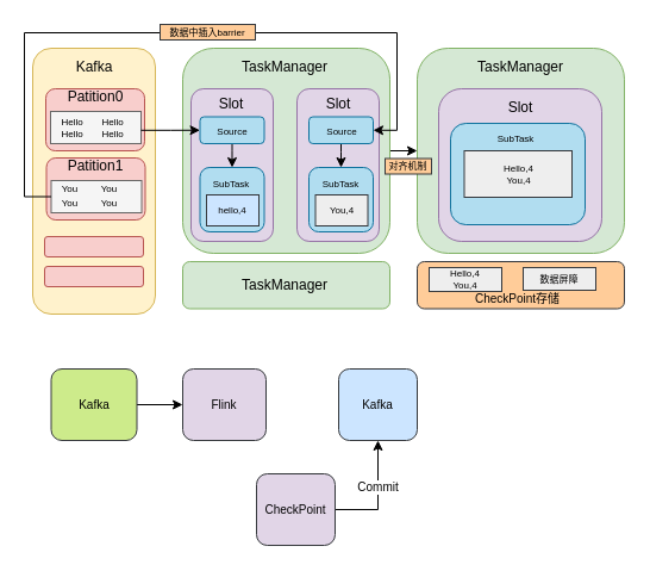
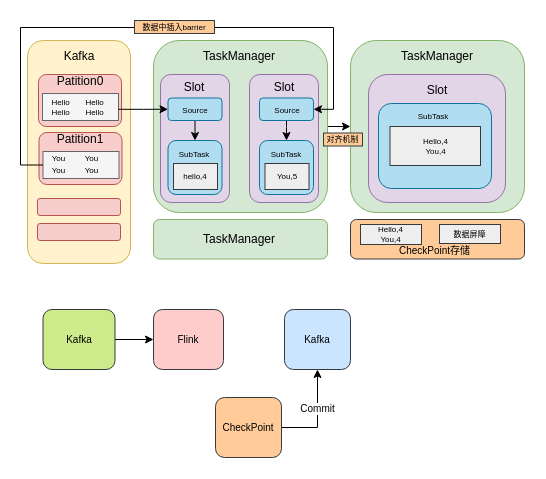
  <mxCell id="0" />
  <mxCell id="1" parent="0" />
  <mxCell id="2" value="" style="rounded=1;whiteSpace=wrap;html=1;fillColor=#fff2cc;strokeColor=#d6b656;" vertex="1" parent="1"><mxGeometry x="27" y="40" width="103" height="223" as="geometry" /></mxCell>
  <mxCell id="3" value="Kafka" style="text;html=1;strokeColor=none;fillColor=none;align=center;verticalAlign=middle;whiteSpace=wrap;rounded=0;" vertex="1" parent="1"><mxGeometry x="58.5" y="46" width="40" height="20" as="geometry" /></mxCell>
  <mxCell id="4" value="" style="rounded=1;whiteSpace=wrap;html=1;fillColor=#f8cecc;strokeColor=#b85450;" vertex="1" parent="1"><mxGeometry x="38" y="74" width="83" height="52" as="geometry" /></mxCell>
  <mxCell id="5" value="Patition0" style="text;html=1;strokeColor=none;fillColor=none;align=center;verticalAlign=middle;whiteSpace=wrap;rounded=0;" vertex="1" parent="1"><mxGeometry x="59.5" y="74" width="40" height="14" as="geometry" /></mxCell>
  <mxCell id="6" value="" style="rounded=0;whiteSpace=wrap;html=1;fillColor=#f5f5f5;strokeColor=#666666;fontColor=#333333;" vertex="1" parent="1"><mxGeometry x="42" y="93" width="76" height="27" as="geometry" /></mxCell>
  <mxCell id="7" value="Hello" style="text;html=1;strokeColor=none;fillColor=none;align=center;verticalAlign=middle;whiteSpace=wrap;rounded=0;fontSize=8;" vertex="1" parent="1"><mxGeometry x="47" y="97" width="27" height="10" as="geometry" /></mxCell>
  <mxCell id="8" value="Hello" style="text;html=1;strokeColor=none;fillColor=none;align=center;verticalAlign=middle;whiteSpace=wrap;rounded=0;fontSize=8;" vertex="1" parent="1"><mxGeometry x="81" y="97" width="27" height="10" as="geometry" /></mxCell>
  <mxCell id="9" value="Hello" style="text;html=1;strokeColor=none;fillColor=none;align=center;verticalAlign=middle;whiteSpace=wrap;rounded=0;fontSize=8;" vertex="1" parent="1"><mxGeometry x="47" y="107" width="27" height="10" as="geometry" /></mxCell>
  <mxCell id="10" value="Hello" style="text;html=1;strokeColor=none;fillColor=none;align=center;verticalAlign=middle;whiteSpace=wrap;rounded=0;fontSize=8;" vertex="1" parent="1"><mxGeometry x="81" y="107" width="27" height="10" as="geometry" /></mxCell>
  <mxCell id="11" value="" style="rounded=1;whiteSpace=wrap;html=1;fillColor=#f8cecc;strokeColor=#b85450;" vertex="1" parent="1"><mxGeometry x="38.5" y="132" width="83" height="52" as="geometry" /></mxCell>
  <mxCell id="12" value="Patition1" style="text;html=1;strokeColor=none;fillColor=none;align=center;verticalAlign=middle;whiteSpace=wrap;rounded=0;" vertex="1" parent="1"><mxGeometry x="60" y="132" width="40" height="14" as="geometry" /></mxCell>
  <mxCell id="13" value="" style="rounded=0;whiteSpace=wrap;html=1;fillColor=#f5f5f5;strokeColor=#666666;fontColor=#333333;" vertex="1" parent="1"><mxGeometry x="42.5" y="151" width="76" height="27" as="geometry" /></mxCell>
  <mxCell id="14" value="You" style="text;html=1;strokeColor=none;fillColor=none;align=center;verticalAlign=middle;whiteSpace=wrap;rounded=0;fontSize=8;" vertex="1" parent="1"><mxGeometry x="45" y="153" width="27" height="10" as="geometry" /></mxCell>
  <mxCell id="15" value="You" style="text;html=1;strokeColor=none;fillColor=none;align=center;verticalAlign=middle;whiteSpace=wrap;rounded=0;fontSize=8;" vertex="1" parent="1"><mxGeometry x="78" y="153" width="27" height="10" as="geometry" /></mxCell>
  <mxCell id="16" value="You" style="text;html=1;strokeColor=none;fillColor=none;align=center;verticalAlign=middle;whiteSpace=wrap;rounded=0;fontSize=8;" vertex="1" parent="1"><mxGeometry x="45" y="165" width="27" height="10" as="geometry" /></mxCell>
  <mxCell id="17" value="You" style="text;html=1;strokeColor=none;fillColor=none;align=center;verticalAlign=middle;whiteSpace=wrap;rounded=0;fontSize=8;" vertex="1" parent="1"><mxGeometry x="78" y="165" width="27" height="10" as="geometry" /></mxCell>
  <mxCell id="18" value="" style="rounded=1;whiteSpace=wrap;html=1;fillColor=#f8cecc;strokeColor=#b85450;" vertex="1" parent="1"><mxGeometry x="37" y="198" width="83" height="17" as="geometry" /></mxCell>
  <mxCell id="19" value="" style="rounded=1;whiteSpace=wrap;html=1;fillColor=#f8cecc;strokeColor=#b85450;" vertex="1" parent="1"><mxGeometry x="37" y="223" width="83" height="17" as="geometry" /></mxCell>
  <mxCell id="20" style="edgeStyle=orthogonalEdgeStyle;rounded=0;orthogonalLoop=1;jettySize=auto;html=1;entryX=0;entryY=0.5;entryDx=0;entryDy=0;fontSize=8;" edge="1" parent="1" source="21" target="43"><mxGeometry relative="1" as="geometry" /></mxCell>
  <mxCell id="21" value="" style="rounded=1;whiteSpace=wrap;html=1;fontSize=8;fillColor=#d5e8d4;strokeColor=#82b366;" vertex="1" parent="1"><mxGeometry x="153" y="40" width="174" height="172" as="geometry" /></mxCell>
  <mxCell id="22" value="TaskManager" style="text;html=1;strokeColor=none;fillColor=none;align=center;verticalAlign=middle;whiteSpace=wrap;rounded=0;" vertex="1" parent="1"><mxGeometry x="219" y="46" width="40" height="20" as="geometry" /></mxCell>
  <mxCell id="23" value="" style="rounded=1;whiteSpace=wrap;html=1;fontSize=8;fillColor=#e1d5e7;strokeColor=#9673a6;" vertex="1" parent="1"><mxGeometry x="160" y="74" width="69" height="128" as="geometry" /></mxCell>
  <mxCell id="24" value="" style="rounded=1;whiteSpace=wrap;html=1;fontSize=8;fillColor=#e1d5e7;strokeColor=#9673a6;" vertex="1" parent="1"><mxGeometry x="249" y="74" width="69" height="128" as="geometry" /></mxCell>
  <mxCell id="25" value="Slot" style="text;html=1;strokeColor=none;fillColor=none;align=center;verticalAlign=middle;whiteSpace=wrap;rounded=0;" vertex="1" parent="1"><mxGeometry x="174" y="77" width="40" height="20" as="geometry" /></mxCell>
  <mxCell id="26" value="Slot" style="text;html=1;strokeColor=none;fillColor=none;align=center;verticalAlign=middle;whiteSpace=wrap;rounded=0;" vertex="1" parent="1"><mxGeometry x="263.5" y="77" width="40" height="20" as="geometry" /></mxCell>
  <mxCell id="27" value="" style="edgeStyle=orthogonalEdgeStyle;rounded=0;orthogonalLoop=1;jettySize=auto;html=1;fontSize=8;entryX=0.5;entryY=0;entryDx=0;entryDy=0;" edge="1" parent="1" source="28" target="35"><mxGeometry relative="1" as="geometry"><Array as="points"><mxPoint x="194" y="126" /><mxPoint x="194" y="126" /></Array></mxGeometry></mxCell>
  <mxCell id="28" value="" style="rounded=1;whiteSpace=wrap;html=1;fontSize=8;fillColor=#b1ddf0;strokeColor=#10739e;" vertex="1" parent="1"><mxGeometry x="167.5" y="97.5" width="54" height="22.5" as="geometry" /></mxCell>
  <mxCell id="29" value="" style="edgeStyle=orthogonalEdgeStyle;rounded=0;orthogonalLoop=1;jettySize=auto;html=1;fontSize=8;entryX=0.5;entryY=0;entryDx=0;entryDy=0;" edge="1" parent="1" source="30" target="38"><mxGeometry relative="1" as="geometry"><Array as="points"><mxPoint x="286" y="127" /><mxPoint x="286" y="127" /></Array></mxGeometry></mxCell>
  <mxCell id="30" value="" style="rounded=1;whiteSpace=wrap;html=1;fontSize=8;fillColor=#b1ddf0;strokeColor=#10739e;" vertex="1" parent="1"><mxGeometry x="259" y="97.5" width="54" height="22.5" as="geometry" /></mxCell>
  <mxCell id="31" value="Source" style="text;html=1;strokeColor=none;fillColor=none;align=center;verticalAlign=middle;whiteSpace=wrap;rounded=0;fontSize=8;" vertex="1" parent="1"><mxGeometry x="175" y="105" width="40" height="9" as="geometry" /></mxCell>
  <mxCell id="32" value="Source" style="text;html=1;strokeColor=none;fillColor=none;align=center;verticalAlign=middle;whiteSpace=wrap;rounded=0;fontSize=8;" vertex="1" parent="1"><mxGeometry x="266.5" y="104" width="40" height="11" as="geometry" /></mxCell>
  <mxCell id="33" value="" style="rounded=1;whiteSpace=wrap;html=1;fontSize=8;fillColor=#d5e8d4;strokeColor=#82b366;" vertex="1" parent="1"><mxGeometry x="153" y="219" width="174" height="39.5" as="geometry" /></mxCell>
  <mxCell id="34" value="TaskManager" style="text;html=1;strokeColor=none;fillColor=none;align=center;verticalAlign=middle;whiteSpace=wrap;rounded=0;" vertex="1" parent="1"><mxGeometry x="219" y="228.75" width="40" height="20" as="geometry" /></mxCell>
  <mxCell id="35" value="" style="rounded=1;whiteSpace=wrap;html=1;fontSize=8;fillColor=#b1ddf0;strokeColor=#10739e;" vertex="1" parent="1"><mxGeometry x="167.5" y="140" width="54" height="54" as="geometry" /></mxCell>
  <mxCell id="36" value="SubTask" style="text;html=1;strokeColor=none;fillColor=none;align=center;verticalAlign=middle;whiteSpace=wrap;rounded=0;fontSize=8;" vertex="1" parent="1"><mxGeometry x="174" y="146" width="40" height="15" as="geometry" /></mxCell>
- <mxCell id="37" value="hello,4" style="rounded=0;whiteSpace=wrap;html=1;fontSize=8;fillColor=#cce5ff;strokeColor=#36393d;" vertex="1" parent="1"><mxGeometry x="173" y="163" width="44" height="26" as="geometry" /></mxCell>
+ <mxCell id="37" value="hello,4" style="rounded=0;whiteSpace=wrap;html=1;fontSize=8;fillColor=#eeeeee;strokeColor=#36393d;" vertex="1" parent="1"><mxGeometry x="173" y="163" width="44" height="26" as="geometry" /></mxCell>
  <mxCell id="38" value="" style="rounded=1;whiteSpace=wrap;html=1;fontSize=8;fillColor=#b1ddf0;strokeColor=#10739e;" vertex="1" parent="1"><mxGeometry x="259" y="140" width="54" height="54" as="geometry" /></mxCell>
  <mxCell id="39" value="SubTask" style="text;html=1;strokeColor=none;fillColor=none;align=center;verticalAlign=middle;whiteSpace=wrap;rounded=0;fontSize=8;" vertex="1" parent="1"><mxGeometry x="265.5" y="146" width="40" height="15" as="geometry" /></mxCell>
- <mxCell id="40" value="You,4" style="rounded=0;whiteSpace=wrap;html=1;fontSize=8;fillColor=#eeeeee;strokeColor=#36393d;" vertex="1" parent="1"><mxGeometry x="264.5" y="163" width="44" height="26" as="geometry" /></mxCell>
+ <mxCell id="40" value="You,5" style="rounded=0;whiteSpace=wrap;html=1;fontSize=8;fillColor=#eeeeee;strokeColor=#36393d;" vertex="1" parent="1"><mxGeometry x="264.5" y="163" width="44" height="26" as="geometry" /></mxCell>
  <mxCell id="41" style="edgeStyle=orthogonalEdgeStyle;rounded=0;orthogonalLoop=1;jettySize=auto;html=1;entryX=0;entryY=0.5;entryDx=0;entryDy=0;fontSize=8;" edge="1" parent="1" source="6" target="28"><mxGeometry relative="1" as="geometry"><Array as="points"><mxPoint x="143" y="109" /></Array></mxGeometry></mxCell>
  <mxCell id="42" style="edgeStyle=orthogonalEdgeStyle;rounded=0;orthogonalLoop=1;jettySize=auto;html=1;entryX=1;entryY=0.5;entryDx=0;entryDy=0;fontSize=8;" edge="1" parent="1" source="13" target="30"><mxGeometry relative="1" as="geometry"><Array as="points"><mxPoint x="20" y="165" /><mxPoint x="20" y="27" /><mxPoint x="333" y="27" /><mxPoint x="333" y="109" /><mxPoint x="313" y="109" /></Array></mxGeometry></mxCell>
  <mxCell id="43" value="" style="rounded=1;whiteSpace=wrap;html=1;fontSize=8;fillColor=#d5e8d4;strokeColor=#82b366;" vertex="1" parent="1"><mxGeometry x="350" y="40" width="174" height="172" as="geometry" /></mxCell>
  <mxCell id="44" value="TaskManager" style="text;html=1;strokeColor=none;fillColor=none;align=center;verticalAlign=middle;whiteSpace=wrap;rounded=0;" vertex="1" parent="1"><mxGeometry x="417" y="46" width="40" height="20" as="geometry" /></mxCell>
  <mxCell id="45" value="" style="rounded=1;whiteSpace=wrap;html=1;fontSize=8;fillColor=#e1d5e7;strokeColor=#9673a6;" vertex="1" parent="1"><mxGeometry x="368" y="74" width="137" height="128" as="geometry" /></mxCell>
  <mxCell id="46" value="Slot" style="text;html=1;strokeColor=none;fillColor=none;align=center;verticalAlign=middle;whiteSpace=wrap;rounded=0;" vertex="1" parent="1"><mxGeometry x="416.5" y="80" width="40" height="20" as="geometry" /></mxCell>
  <mxCell id="47" value="" style="rounded=1;whiteSpace=wrap;html=1;fontSize=8;fillColor=#b1ddf0;strokeColor=#10739e;" vertex="1" parent="1"><mxGeometry x="378" y="103" width="113" height="85" as="geometry" /></mxCell>
  <mxCell id="48" value="SubTask" style="text;html=1;strokeColor=none;fillColor=none;align=center;verticalAlign=middle;whiteSpace=wrap;rounded=0;fontSize=8;" vertex="1" parent="1"><mxGeometry x="413" y="108" width="40" height="15" as="geometry" /></mxCell>
  <mxCell id="49" value="Hello,4&lt;br&gt;You,4" style="rounded=0;whiteSpace=wrap;html=1;fontSize=8;fillColor=#eeeeee;strokeColor=#36393d;" vertex="1" parent="1"><mxGeometry x="389.5" y="126" width="90.5" height="39" as="geometry" /></mxCell>
  <mxCell id="50" value="数据中插入barrier" style="text;html=1;strokeColor=#36393d;fillColor=#ffcc99;align=center;verticalAlign=middle;whiteSpace=wrap;rounded=0;fontSize=8;" vertex="1" parent="1"><mxGeometry x="134" y="20" width="80" height="13" as="geometry" /></mxCell>
  <mxCell id="51" value="" style="rounded=1;whiteSpace=wrap;html=1;fontSize=8;fillColor=#ffcc99;strokeColor=#36393d;" vertex="1" parent="1"><mxGeometry x="350" y="219" width="174" height="39.5" as="geometry" /></mxCell>
  <mxCell id="52" value="Hello,4&lt;br&gt;You,4" style="rounded=0;whiteSpace=wrap;html=1;fontSize=8;fillColor=#eeeeee;strokeColor=#36393d;" vertex="1" parent="1"><mxGeometry x="360" y="224" width="61" height="20" as="geometry" /></mxCell>
  <mxCell id="53" value="数据屏障" style="rounded=0;whiteSpace=wrap;html=1;fontSize=8;fillColor=#eeeeee;strokeColor=#36393d;" vertex="1" parent="1"><mxGeometry x="439" y="224" width="61" height="19" as="geometry" /></mxCell>
  <mxCell id="54" value="对齐机制" style="text;html=1;strokeColor=#36393d;fillColor=#ffcc99;align=center;verticalAlign=middle;whiteSpace=wrap;rounded=0;fontSize=8;" vertex="1" parent="1"><mxGeometry x="323" y="132.5" width="39" height="13" as="geometry" /></mxCell>
  <mxCell id="55" value="CheckPoint存储" style="text;html=1;strokeColor=none;fillColor=none;align=center;verticalAlign=middle;whiteSpace=wrap;rounded=0;fontSize=10;" vertex="1" parent="1"><mxGeometry x="387.13" y="240" width="94.75" height="20" as="geometry" /></mxCell>
  <mxCell id="56" style="edgeStyle=orthogonalEdgeStyle;rounded=0;orthogonalLoop=1;jettySize=auto;html=1;fontSize=10;" edge="1" parent="1" source="57" target="58"><mxGeometry relative="1" as="geometry" /></mxCell>
  <mxCell id="57" value="Kafka" style="rounded=1;whiteSpace=wrap;html=1;fontSize=10;fillColor=#cdeb8b;strokeColor=#36393d;" vertex="1" parent="1"><mxGeometry x="42.5" y="309" width="72" height="60" as="geometry" /></mxCell>
- <mxCell id="58" value="Flink" style="rounded=1;whiteSpace=wrap;html=1;fontSize=10;fillColor=#e1d5e7;strokeColor=#36393d;" vertex="1" parent="1"><mxGeometry x="153" y="309" width="70" height="60" as="geometry" /></mxCell>
+ <mxCell id="58" value="Flink" style="rounded=1;whiteSpace=wrap;html=1;fontSize=10;fillColor=#ffcccc;strokeColor=#36393d;" vertex="1" parent="1"><mxGeometry x="153" y="309" width="70" height="60" as="geometry" /></mxCell>
  <mxCell id="59" value="Kafka" style="rounded=1;whiteSpace=wrap;html=1;fontSize=10;fillColor=#cce5ff;strokeColor=#36393d;" vertex="1" parent="1"><mxGeometry x="284" y="309" width="66" height="60" as="geometry" /></mxCell>
  <mxCell id="60" style="edgeStyle=orthogonalEdgeStyle;rounded=0;orthogonalLoop=1;jettySize=auto;html=1;fontSize=10;" edge="1" parent="1" source="62" target="59"><mxGeometry relative="1" as="geometry" /></mxCell>
  <mxCell id="61" value="Commit" style="edgeLabel;html=1;align=center;verticalAlign=middle;resizable=0;points=[];fontSize=10;" vertex="1" connectable="0" parent="60"><mxGeometry x="0.184" y="1" relative="1" as="geometry"><mxPoint as="offset" /></mxGeometry></mxCell>
- <mxCell id="62" value="CheckPoint" style="rounded=1;whiteSpace=wrap;html=1;fontSize=10;fillColor=#e1d5e7;strokeColor=#36393d;" vertex="1" parent="1"><mxGeometry x="215" y="397" width="66" height="60" as="geometry" /></mxCell>
+ <mxCell id="62" value="CheckPoint" style="rounded=1;whiteSpace=wrap;html=1;fontSize=10;fillColor=#ffcc99;strokeColor=#36393d;" vertex="1" parent="1"><mxGeometry x="215" y="397" width="66" height="60" as="geometry" /></mxCell>
